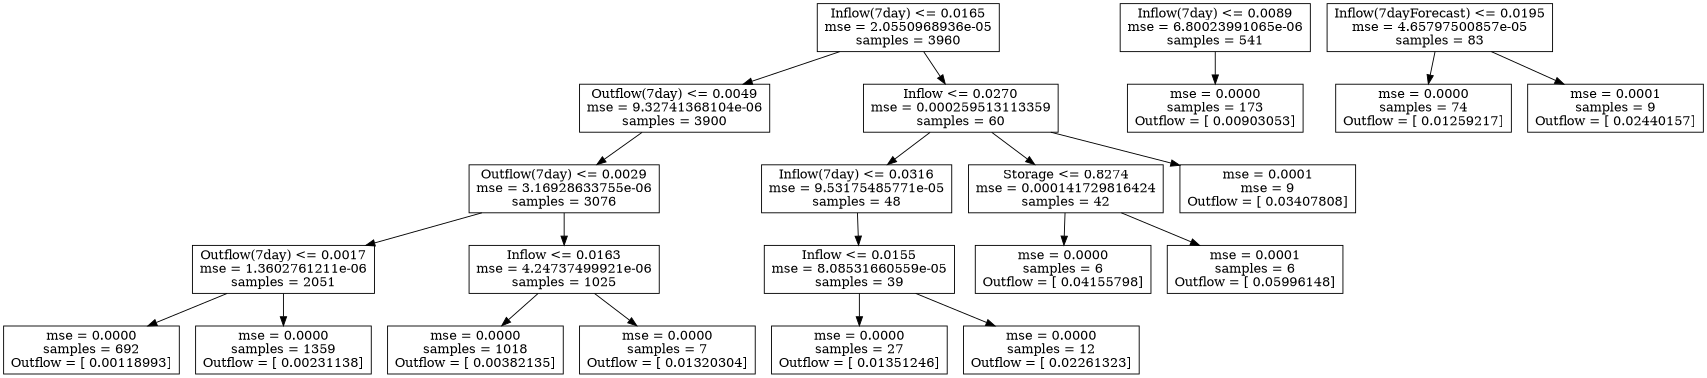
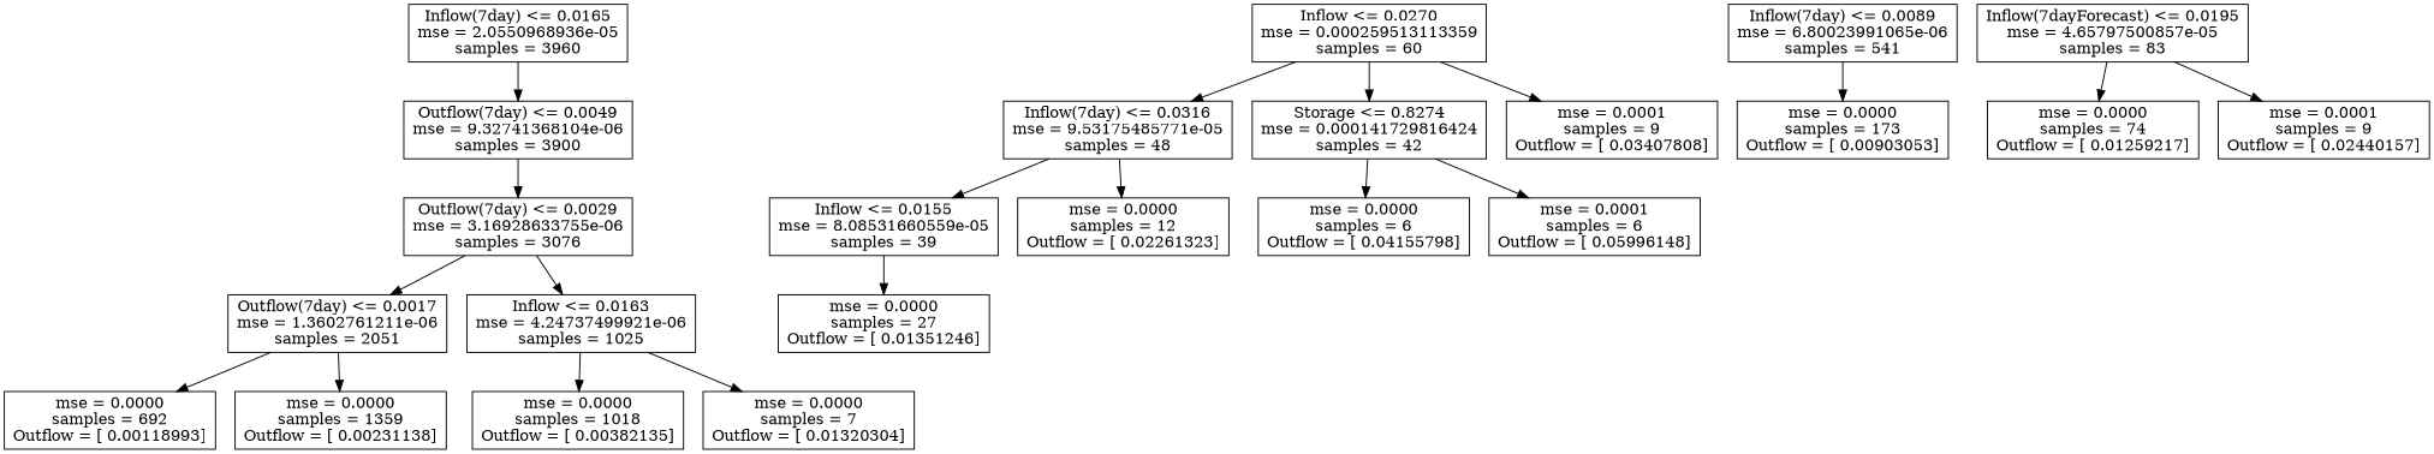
  digraph {
    node [shape=box]
    n1 [label="Inflow(7day) <= 0.0165\nmse = 2.0550968936e-05\nsamples = 3960"]
    n2 [label="Outflow(7day) <= 0.0049\nmse = 9.32741368104e-06\nsamples = 3900"]
    n3 [label="Inflow <= 0.0270\nmse = 0.000259513113359\nsamples = 60"]
    n4 [label="Outflow(7day) <= 0.0029\nmse = 3.16928633755e-06\nsamples = 3076"]
    n5 [label="Inflow(7day) <= 0.0316\nmse = 9.53175485771e-05\nsamples = 48"]
    n6 [label="Storage <= 0.8274\nmse = 0.000141729816424\nsamples = 42"]
-   n7 [label="mse = 0.0001\nmse = 9\nOutflow = [ 0.03407808]"]
+   n7 [label="mse = 0.0001\nsamples = 9\nOutflow = [ 0.03407808]"]
    n8 [label="Outflow(7day) <= 0.0017\nmse = 1.3602761211e-06\nsamples = 2051"]
    n9 [label="Inflow <= 0.0163\nmse = 4.24737499921e-06\nsamples = 1025"]
    n10 [label="mse = 0.0000\nsamples = 692\nOutflow = [ 0.00118993]"]
    n11 [label="mse = 0.0000\nsamples = 1359\nOutflow = [ 0.00231138]"]
    n12 [label="mse = 0.0000\nsamples = 1018\nOutflow = [ 0.00382135]"]
    n13 [label="mse = 0.0000\nsamples = 7\nOutflow = [ 0.01320304]"]
    n14 [label="Inflow(7day) <= 0.0089\nmse = 6.80023991065e-06\nsamples = 541"]
    n15 [label="mse = 0.0000\nsamples = 173\nOutflow = [ 0.00903053]"]
    n16 [label="Inflow(7dayForecast) <= 0.0195\nmse = 4.65797500857e-05\nsamples = 83"]
    n17 [label="mse = 0.0000\nsamples = 74\nOutflow = [ 0.01259217]"]
    n18 [label="mse = 0.0001\nsamples = 9\nOutflow = [ 0.02440157]"]
    n19 [label="Inflow <= 0.0155\nmse = 8.08531660559e-05\nsamples = 39"]
    n20 [label="mse = 0.0000\nsamples = 6\nOutflow = [ 0.04155798]"]
    n21 [label="mse = 0.0001\nsamples = 6\nOutflow = [ 0.05996148]"]
    n22 [label="mse = 0.0000\nsamples = 27\nOutflow = [ 0.01351246]"]
    n23 [label="mse = 0.0000\nsamples = 12\nOutflow = [ 0.02261323]"]
    n1 -> n2
-   n1 -> n3
    n2 -> n4
    n3 -> n5
    n3 -> n6
    n3 -> n7
    n4 -> n8
    n4 -> n9
    n5 -> n19
    n6 -> n20
    n6 -> n21
    n8 -> n10
    n8 -> n11
    n9 -> n12
    n9 -> n13
    n14 -> n15
    n16 -> n17
    n16 -> n18
    n19 -> n22
-   n19 -> n23
+   n5 -> n23
  }
